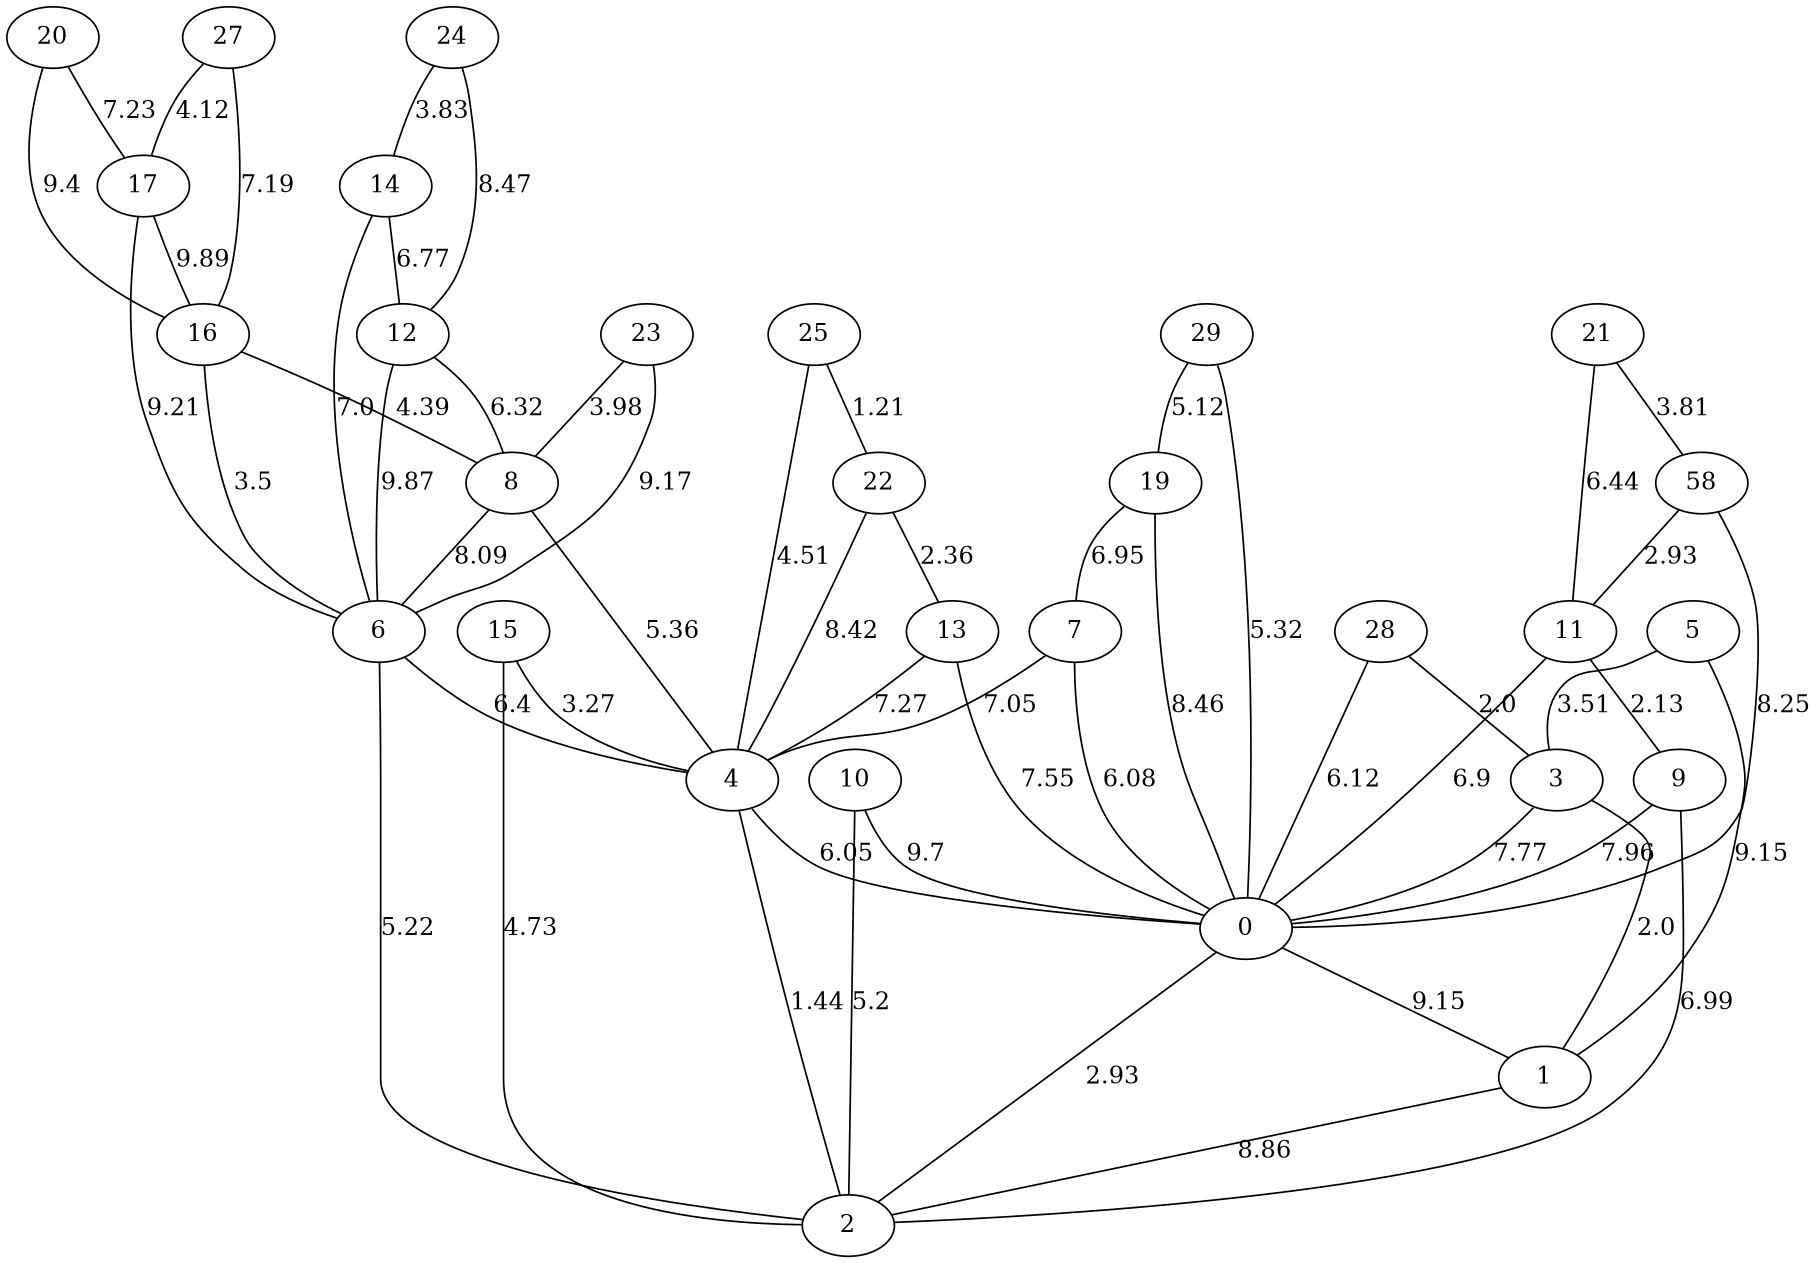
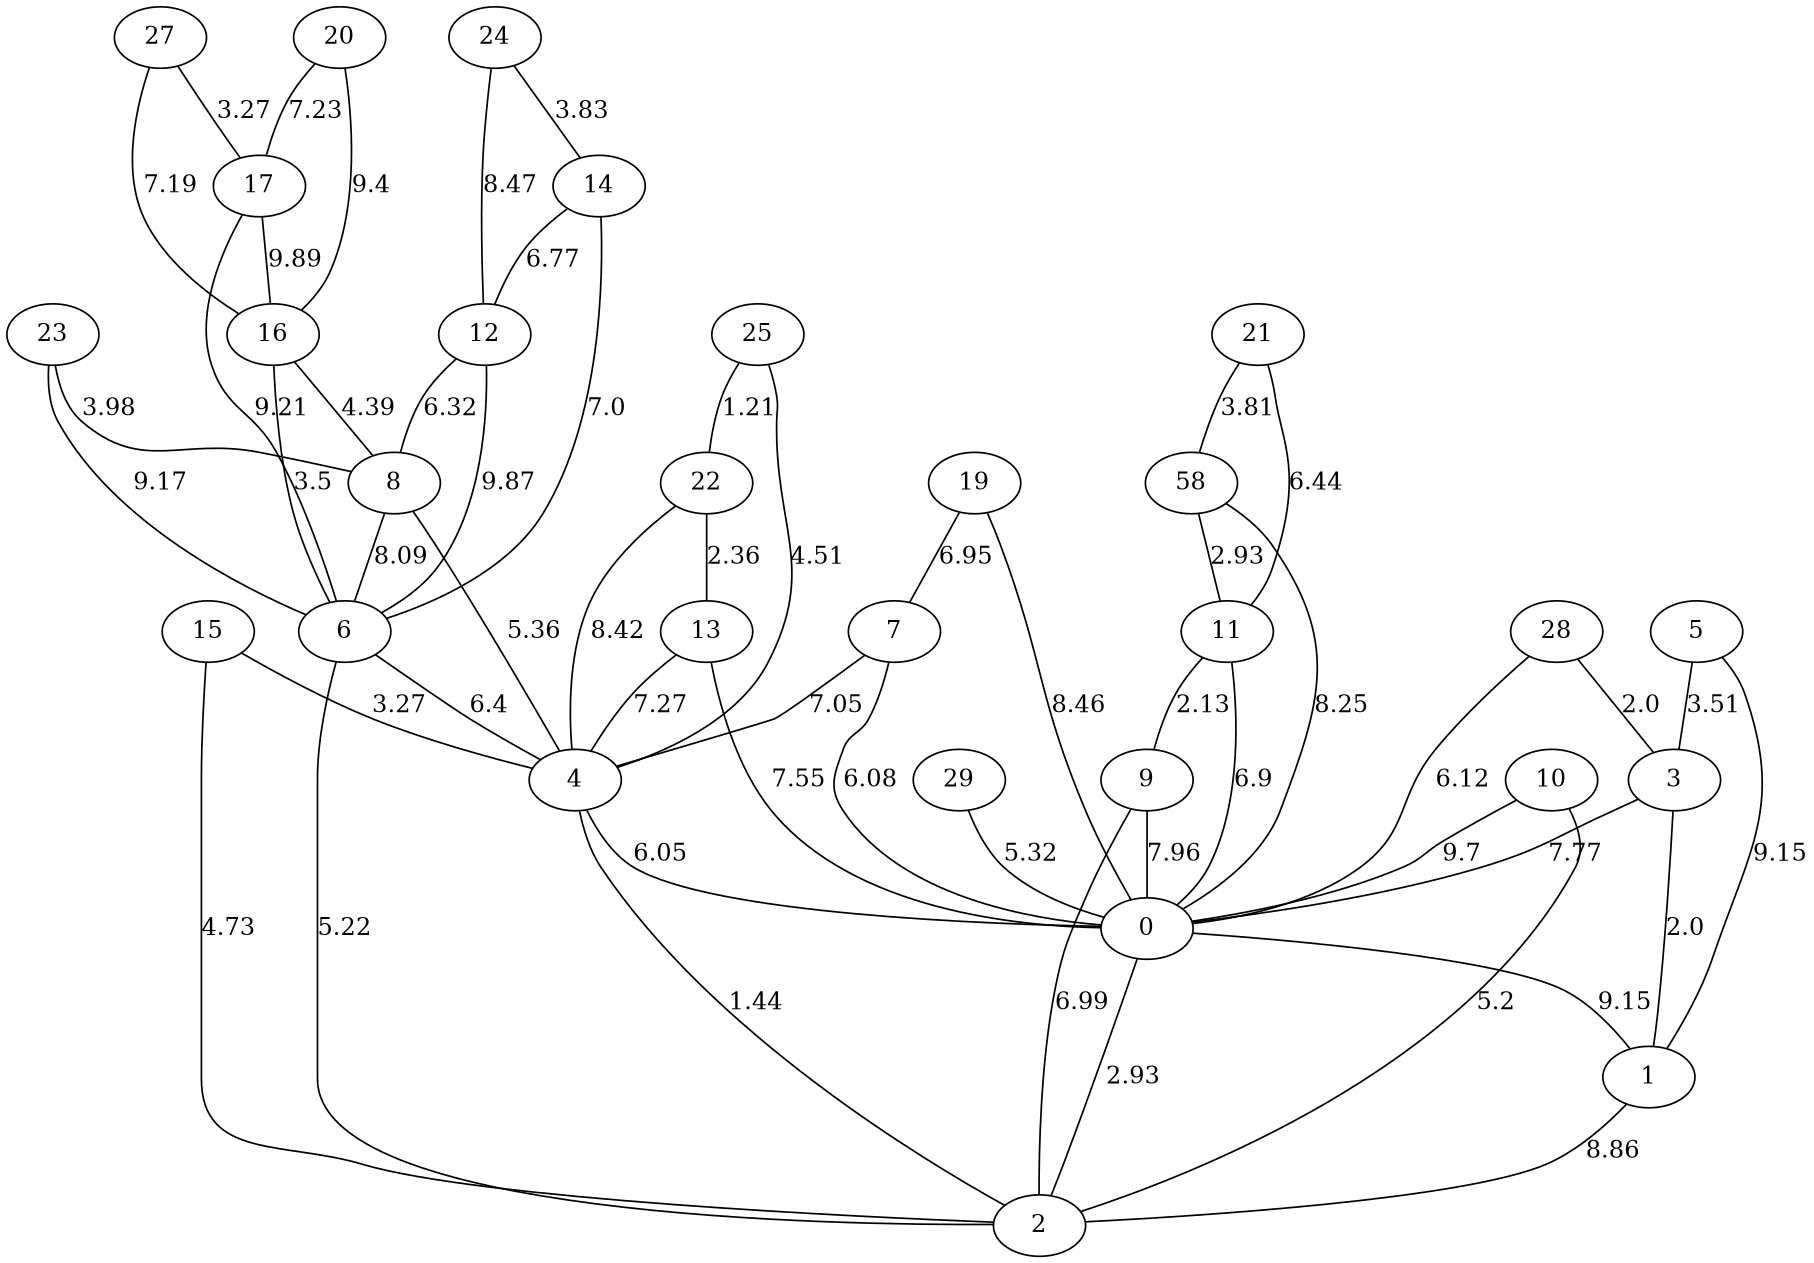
  graph {
    0
    1
    2
    3
    4
    5
    6
    7
    8
    9
    10
    11
    12
    13
    14
    15
    16
    17
    n19 [label=58]
    19
    20
    21
    22
    23
    24
    25
    27
    28
    29
    0 -- 1 [label=9.15]
    0 -- 2 [label=2.93]
    1 -- 2 [label=8.86]
    3 -- 0 [label=7.77]
    3 -- 1 [label=2.0]
    4 -- 0 [label=6.05]
    4 -- 2 [label=1.44]
    5 -- 1 [label=9.15]
    5 -- 3 [label=3.51]
    6 -- 2 [label=5.22]
    6 -- 4 [label=6.4]
    7 -- 0 [label=6.08]
    7 -- 4 [label=7.05]
    8 -- 4 [label=5.36]
    8 -- 6 [label=8.09]
    9 -- 0 [label=7.96]
    9 -- 2 [label=6.99]
    10 -- 0 [label=9.7]
    10 -- 2 [label=5.2]
    11 -- 0 [label=6.9]
    11 -- 9 [label=2.13]
    12 -- 6 [label=9.87]
    12 -- 8 [label=6.32]
    13 -- 0 [label=7.55]
    13 -- 4 [label=7.27]
    14 -- 6 [label=7.0]
    14 -- 12 [label=6.77]
    15 -- 2 [label=4.73]
    15 -- 4 [label=3.27]
    16 -- 6 [label=3.5]
    16 -- 8 [label=4.39]
    17 -- 6 [label=9.21]
    17 -- 16 [label=9.89]
    n19 -- 0 [label=8.25]
    n19 -- 11 [label=2.93]
    19 -- 0 [label=8.46]
    19 -- 7 [label=6.95]
    20 -- 16 [label=9.4]
    20 -- 17 [label=7.23]
    21 -- 11 [label=6.44]
    21 -- n19 [label=3.81]
    22 -- 4 [label=8.42]
    22 -- 13 [label=2.36]
    23 -- 6 [label=9.17]
    23 -- 8 [label=3.98]
    24 -- 12 [label=8.47]
    24 -- 14 [label=3.83]
    25 -- 4 [label=4.51]
    25 -- 22 [label=1.21]
    27 -- 16 [label=7.19]
-   27 -- 17 [label=4.12]
+   27 -- 17 [label=3.27]
    28 -- 0 [label=6.12]
    28 -- 3 [label=2.0]
    29 -- 0 [label=5.32]
-   29 -- 19 [label=5.12]
  }
